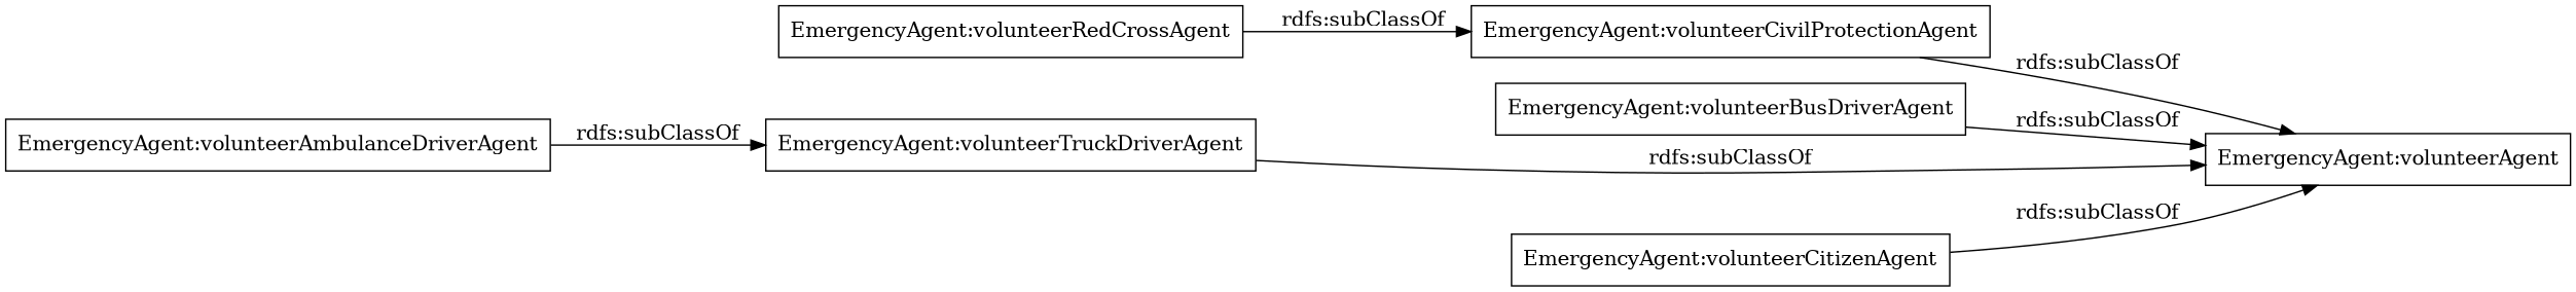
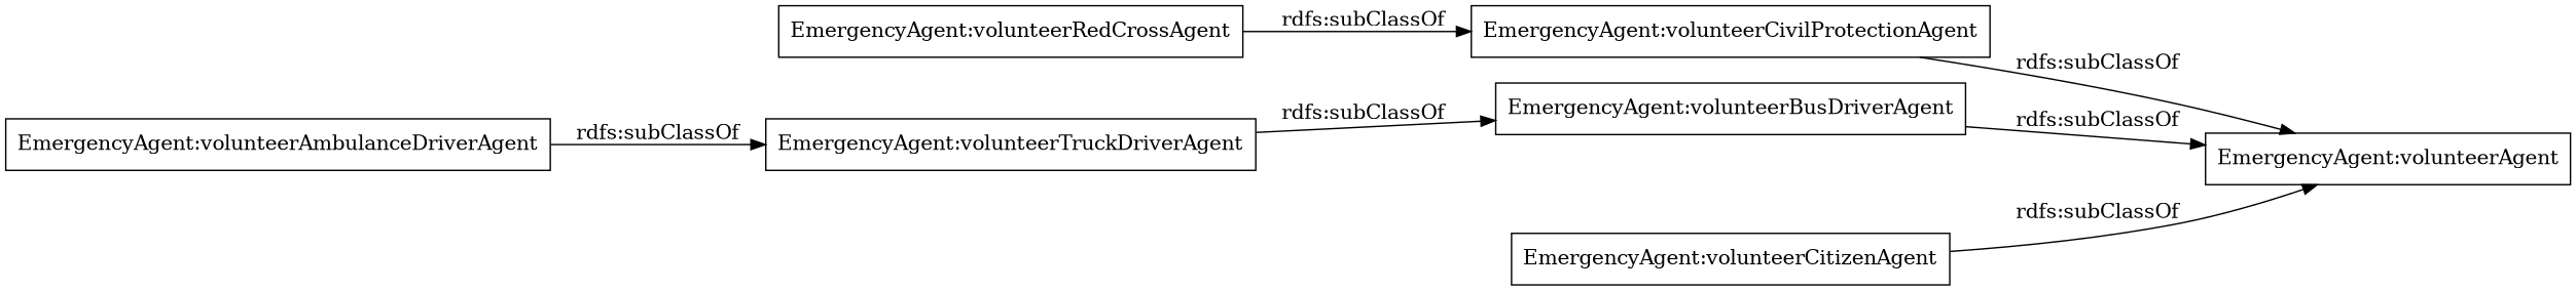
  digraph {
    rankdir=LR
    node [color=black shape=rectangle]
    "EmergencyAgent:volunteerBusDriverAgent"
    "EmergencyAgent:volunteerAgent"
    "EmergencyAgent:volunteerCivilProtectionAgent"
    "EmergencyAgent:volunteerTruckDriverAgent"
    "EmergencyAgent:volunteerAmbulanceDriverAgent"
    "EmergencyAgent:volunteerCitizenAgent"
    "EmergencyAgent:volunteerRedCrossAgent"
    "EmergencyAgent:volunteerBusDriverAgent" -> "EmergencyAgent:volunteerAgent" [label="rdfs:subClassOf"]
    "EmergencyAgent:volunteerCivilProtectionAgent" -> "EmergencyAgent:volunteerAgent" [label="rdfs:subClassOf"]
-   "EmergencyAgent:volunteerTruckDriverAgent" -> "EmergencyAgent:volunteerAgent" [label="rdfs:subClassOf"]
+   "EmergencyAgent:volunteerTruckDriverAgent" -> "EmergencyAgent:volunteerBusDriverAgent" [label="rdfs:subClassOf"]
    "EmergencyAgent:volunteerAmbulanceDriverAgent" -> "EmergencyAgent:volunteerTruckDriverAgent" [label="rdfs:subClassOf"]
    "EmergencyAgent:volunteerCitizenAgent" -> "EmergencyAgent:volunteerAgent" [label="rdfs:subClassOf"]
    "EmergencyAgent:volunteerRedCrossAgent" -> "EmergencyAgent:volunteerCivilProtectionAgent" [label="rdfs:subClassOf"]
  }
